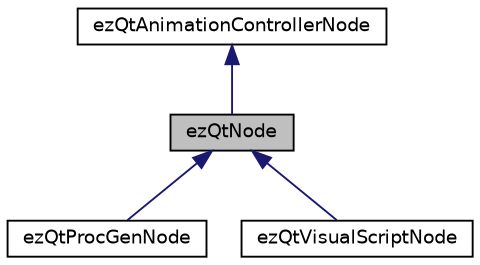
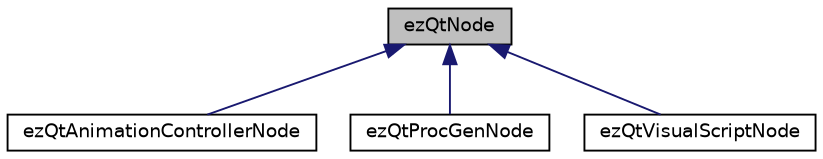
  digraph {
    rankdir=TB
    node [color=black fillcolor=white fontname=Helvetica fontsize=10 shape=record style=filled]
    edge [color=midnightblue dir=back fontname=Helvetica fontsize=10 labelfontname=Helvetica labelfontsize=10 style=solid]
    n1 [fillcolor=grey75 fontcolor=black height=0.2 label=ezQtNode width=0.4]
    n2 [height=0.2 label=ezQtAnimationControllerNode width=0.4]
    n3 [height=0.2 label=ezQtProcGenNode width=0.4]
    n4 [height=0.2 label=ezQtVisualScriptNode width=0.4]
-   n2 -> n1
+   n1 -> n2
    n1 -> n3
    n1 -> n4
  }
